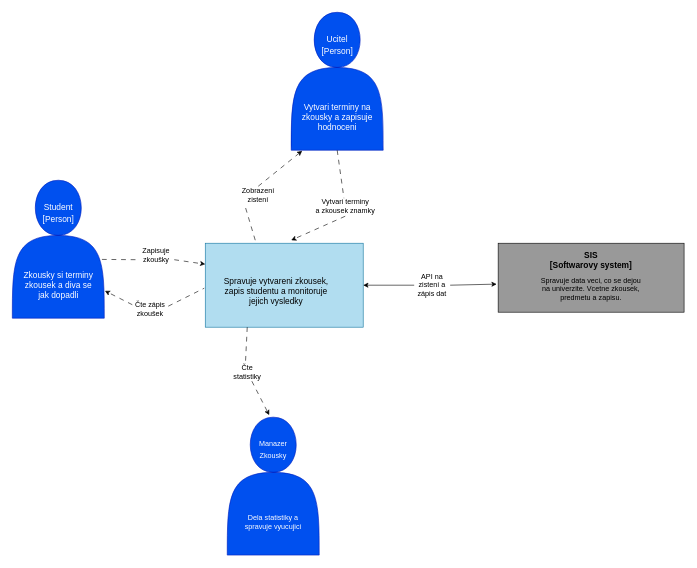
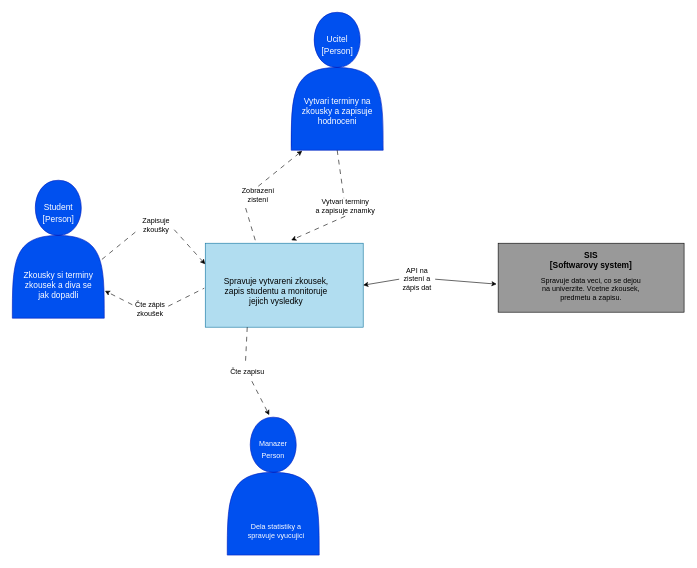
  <mxCell id="0" />
  <mxCell id="1" parent="0" />
  <mxCell id="2" value="" style="shape=actor;whiteSpace=wrap;html=1;fillColor=#0050ef;strokeColor=#001DBC;fontColor=#ffffff;" parent="1" vertex="1"><mxGeometry x="20" y="300" width="153.33" height="230" as="geometry" /></mxCell>
  <mxCell id="3" value="&lt;div style=&quot;font-size: 13px;&quot;&gt;&lt;font style=&quot;font-size: 14px;&quot; color=&quot;#ffffff&quot;&gt;Student&lt;/font&gt;&lt;/div&gt;" style="text;html=1;align=center;verticalAlign=middle;whiteSpace=wrap;rounded=0;" parent="1" vertex="1"><mxGeometry x="61.66" y="330" width="70" height="30" as="geometry" /></mxCell>
  <mxCell id="4" value="&lt;div style=&quot;font-size: 14px;&quot;&gt;&lt;font style=&quot;font-size: 14px;&quot; color=&quot;#ffffff&quot;&gt;[Person]&lt;/font&gt;&lt;/div&gt;" style="text;html=1;align=center;verticalAlign=middle;whiteSpace=wrap;rounded=0;" parent="1" vertex="1"><mxGeometry x="66.66" y="350" width="60" height="30" as="geometry" /></mxCell>
  <mxCell id="5" value="&lt;font style=&quot;font-size: 14px;&quot; color=&quot;#ffffff&quot;&gt;Zkousky si terminy zkousek a diva se jak dopadli&lt;/font&gt;" style="text;html=1;align=center;verticalAlign=middle;whiteSpace=wrap;rounded=0;" parent="1" vertex="1"><mxGeometry x="31.66" y="440" width="130" height="70" as="geometry" /></mxCell>
  <mxCell id="6" value="" style="shape=actor;whiteSpace=wrap;html=1;fillColor=#0050ef;strokeColor=#001DBC;fontColor=#ffffff;" parent="1" vertex="1"><mxGeometry x="485.01" y="20" width="153.33" height="230" as="geometry" /></mxCell>
  <mxCell id="7" value="&lt;font style=&quot;font-size: 14px;&quot; color=&quot;#ffffff&quot;&gt;Ucitel&lt;/font&gt;" style="text;html=1;align=center;verticalAlign=middle;whiteSpace=wrap;rounded=0;" parent="1" vertex="1"><mxGeometry x="526.67" y="50" width="70" height="30" as="geometry" /></mxCell>
  <mxCell id="8" value="&lt;div style=&quot;font-size: 14px;&quot;&gt;&lt;font style=&quot;font-size: 14px;&quot; color=&quot;#ffffff&quot;&gt;[Person]&lt;/font&gt;&lt;/div&gt;" style="text;html=1;align=center;verticalAlign=middle;whiteSpace=wrap;rounded=0;" parent="1" vertex="1"><mxGeometry x="531.67" y="70" width="60" height="30" as="geometry" /></mxCell>
- <mxCell id="9" value="&lt;font style=&quot;font-size: 14px;&quot; color=&quot;#ffffff&quot;&gt;Vytvari terminy na zkousky a zapisuje hodnoceni&lt;/font&gt;" style="text;html=1;align=center;verticalAlign=middle;whiteSpace=wrap;rounded=0;" parent="1" vertex="1"><mxGeometry x="496.67" y="160" width="130" height="70" as="geometry" /></mxCell>
+ <mxCell id="9" value="&lt;font style=&quot;font-size: 14px;&quot; color=&quot;#ffffff&quot;&gt;Vytvari terminy na zkousky a zapisuje hodnoceni&lt;/font&gt;" style="text;html=1;align=center;verticalAlign=middle;whiteSpace=wrap;rounded=0;" parent="1" vertex="1"><mxGeometry x="496.67" y="150" width="130" height="70" as="geometry" /></mxCell>
  <mxCell id="10" value="" style="shape=actor;whiteSpace=wrap;html=1;fillColor=#0050ef;strokeColor=#001DBC;fontColor=#ffffff;" parent="1" vertex="1"><mxGeometry x="378.34" y="695" width="153.33" height="230" as="geometry" /></mxCell>
  <mxCell id="11" value="&lt;font color=&quot;#ffffff&quot;&gt;Manazer&lt;/font&gt;" style="text;html=1;align=center;verticalAlign=middle;whiteSpace=wrap;rounded=0;" parent="1" vertex="1"><mxGeometry x="420" y="725" width="70" height="30" as="geometry" /></mxCell>
- <mxCell id="12" value="&lt;div&gt;&lt;font color=&quot;#ffffff&quot;&gt;Zkousky&lt;/font&gt;&lt;/div&gt;" style="text;html=1;align=center;verticalAlign=middle;whiteSpace=wrap;rounded=0;" parent="1" vertex="1"><mxGeometry x="425" y="745" width="60" height="30" as="geometry" /></mxCell>
- <mxCell id="13" value="&lt;font color=&quot;#ffffff&quot;&gt;Dela statistiky a spravuje vyucujici&lt;/font&gt;" style="text;html=1;align=center;verticalAlign=middle;whiteSpace=wrap;rounded=0;" parent="1" vertex="1"><mxGeometry x="390" y="835" width="130" height="70" as="geometry" /></mxCell>
+ <mxCell id="12" value="&lt;div&gt;&lt;font color=&quot;#ffffff&quot;&gt;Person&lt;/font&gt;&lt;/div&gt;" style="text;html=1;align=center;verticalAlign=middle;whiteSpace=wrap;rounded=0;" parent="1" vertex="1"><mxGeometry x="425" y="745" width="60" height="30" as="geometry" /></mxCell>
+ <mxCell id="13" value="&lt;font color=&quot;#ffffff&quot;&gt;Dela statistiky a spravuje vyucujici&lt;/font&gt;" style="text;html=1;align=center;verticalAlign=middle;whiteSpace=wrap;rounded=0;" parent="1" vertex="1"><mxGeometry x="395" y="850" width="130" height="70" as="geometry" /></mxCell>
  <mxCell id="14" value="" style="rounded=0;whiteSpace=wrap;html=1;fillColor=#b1ddf0;strokeColor=#10739e;" parent="1" vertex="1"><mxGeometry x="341.66" y="405" width="263.34" height="140" as="geometry" /></mxCell>
  <mxCell id="15" value="&lt;font style=&quot;font-size: 14px;&quot;&gt;Spravuje vytvareni zkousek, zapis studentu a monitoruje jejich vysledky &lt;/font&gt;" style="text;html=1;align=center;verticalAlign=middle;whiteSpace=wrap;rounded=0;" parent="1" vertex="1"><mxGeometry x="355.82" y="470" width="208.34" height="30" as="geometry" /></mxCell>
  <mxCell id="16" value="" style="rounded=0;whiteSpace=wrap;html=1;fillColor=#999999;" parent="1" vertex="1"><mxGeometry x="830" y="405" width="310" height="115" as="geometry" /></mxCell>
  <mxCell id="17" value="&lt;h1 align=&quot;center&quot; style=&quot;margin-top: 0px; font-size: 14px;&quot;&gt;&lt;font style=&quot;font-size: 14px;&quot;&gt;SIS&lt;br&gt;[Softwarovy system]&lt;/font&gt;&lt;/h1&gt;&lt;div&gt;Spravuje data veci, co se dejou na univerzite. Vcetne zkousek, predmetu a zapisu.&lt;br&gt;&lt;/div&gt;" style="text;html=1;whiteSpace=wrap;overflow=hidden;rounded=0;align=center;" parent="1" vertex="1"><mxGeometry x="895" y="410" width="180" height="120" as="geometry" /></mxCell>
  <mxCell id="18" value="" style="endArrow=classic;html=1;rounded=0;dashed=1;dashPattern=8 8;curved=0;endFill=1;entryX=0.119;entryY=1.004;entryDx=0;entryDy=0;entryPerimeter=0;" parent="1" source="21" target="6" edge="1"><mxGeometry width="50" height="50" relative="1" as="geometry"><mxPoint x="425.01" y="400" as="sourcePoint" /><mxPoint x="515.01" y="270" as="targetPoint" /><Array as="points"><mxPoint x="430.01" y="310" /></Array></mxGeometry></mxCell>
  <mxCell id="19" value="" style="endArrow=classic;html=1;rounded=0;dashed=1;dashPattern=8 8;exitX=0.5;exitY=1;exitDx=0;exitDy=0;" parent="1" edge="1"><mxGeometry width="50" height="50" relative="1" as="geometry"><mxPoint x="575.01" y="360" as="sourcePoint" /><mxPoint x="485.01" y="400" as="targetPoint" /><Array as="points" /></mxGeometry></mxCell>
  <mxCell id="20" value="" style="endArrow=none;html=1;rounded=0;dashed=1;dashPattern=8 8;curved=0;endFill=0;entryX=0.119;entryY=1.004;entryDx=0;entryDy=0;entryPerimeter=0;" parent="1" target="21" edge="1"><mxGeometry width="50" height="50" relative="1" as="geometry"><mxPoint x="425.01" y="400" as="sourcePoint" /><mxPoint x="503.01" y="251" as="targetPoint" /><Array as="points" /></mxGeometry></mxCell>
  <mxCell id="21" value="Zobrazení zistení" style="text;html=1;align=center;verticalAlign=middle;whiteSpace=wrap;rounded=0;" parent="1" vertex="1"><mxGeometry x="400" y="310" width="60" height="30" as="geometry" /></mxCell>
  <mxCell id="22" value="" style="endArrow=none;html=1;rounded=0;dashed=1;dashPattern=8 8;exitX=0.5;exitY=1;exitDx=0;exitDy=0;endFill=0;" parent="1" source="6" edge="1"><mxGeometry width="50" height="50" relative="1" as="geometry"><mxPoint x="562.01" y="250" as="sourcePoint" /><mxPoint x="572.904" y="330" as="targetPoint" /><Array as="points" /></mxGeometry></mxCell>
- <mxCell id="23" value="&lt;div&gt;Vytvari terminy&lt;/div&gt;&lt;div&gt;a zkousek znamky&lt;br&gt;&lt;/div&gt;" style="text;html=1;align=center;verticalAlign=middle;resizable=0;points=[];autosize=1;strokeColor=none;fillColor=none;" parent="1" vertex="1"><mxGeometry x="515.01" y="323" width="120" height="40" as="geometry" /></mxCell>
+ <mxCell id="23" value="&lt;div&gt;Vytvari terminy&lt;/div&gt;&lt;div&gt;a zapisuje znamky&lt;br&gt;&lt;/div&gt;" style="text;html=1;align=center;verticalAlign=middle;resizable=0;points=[];autosize=1;strokeColor=none;fillColor=none;" parent="1" vertex="1"><mxGeometry x="515.01" y="323" width="120" height="40" as="geometry" /></mxCell>
  <mxCell id="24" value="" style="endArrow=classic;html=1;rounded=0;entryX=0;entryY=0.25;entryDx=0;entryDy=0;dashed=1;dashPattern=8 8;exitX=1;exitY=0.75;exitDx=0;exitDy=0;" parent="1" target="14" edge="1" source="26"><mxGeometry width="50" height="50" relative="1" as="geometry"><mxPoint x="320" y="340" as="sourcePoint" /><mxPoint x="340" y="450" as="targetPoint" /><Array as="points" /></mxGeometry></mxCell>
  <mxCell id="25" value="" style="endArrow=none;html=1;rounded=0;entryX=0;entryY=0.75;entryDx=0;entryDy=0;dashed=1;dashPattern=8 8;endFill=0;exitX=0.974;exitY=0.574;exitDx=0;exitDy=0;exitPerimeter=0;" edge="1" parent="1" source="2" target="26"><mxGeometry width="50" height="50" relative="1" as="geometry"><mxPoint x="180" y="440" as="sourcePoint" /><mxPoint x="342" y="440" as="targetPoint" /><Array as="points" /></mxGeometry></mxCell>
- <mxCell id="26" value="Zapisuje zkoušky" style="text;html=1;align=center;verticalAlign=middle;whiteSpace=wrap;rounded=0;" vertex="1" parent="1"><mxGeometry x="230" y="410" width="60" height="30" as="geometry" /></mxCell>
+ <mxCell id="26" value="Zapisuje zkoušky" style="text;html=1;align=center;verticalAlign=middle;whiteSpace=wrap;rounded=0;" vertex="1" parent="1"><mxGeometry x="230" y="360" width="60" height="30" as="geometry" /></mxCell>
  <mxCell id="27" value="" style="endArrow=classic;html=1;rounded=0;dashed=1;dashPattern=8 8;entryX=1.007;entryY=0.802;entryDx=0;entryDy=0;entryPerimeter=0;exitX=0;exitY=0.25;exitDx=0;exitDy=0;" edge="1" parent="1" source="29" target="2"><mxGeometry width="50" height="50" relative="1" as="geometry"><mxPoint x="240" y="510" as="sourcePoint" /><mxPoint x="200" y="490" as="targetPoint" /><Array as="points" /></mxGeometry></mxCell>
  <mxCell id="28" value="" style="endArrow=none;html=1;rounded=0;dashed=1;dashPattern=8 8;" edge="1" parent="1"><mxGeometry width="50" height="50" relative="1" as="geometry"><mxPoint x="280" y="510" as="sourcePoint" /><mxPoint x="340" y="480" as="targetPoint" /></mxGeometry></mxCell>
  <mxCell id="29" value="Čte zápis zkoušek" style="text;html=1;align=center;verticalAlign=middle;whiteSpace=wrap;rounded=0;" vertex="1" parent="1"><mxGeometry x="220" y="500" width="60" height="30" as="geometry" /></mxCell>
  <mxCell id="30" value="" style="endArrow=classic;html=1;rounded=0;entryX=0.456;entryY=-0.015;entryDx=0;entryDy=0;entryPerimeter=0;dashed=1;dashPattern=8 8;" edge="1" parent="1" source="32" target="10"><mxGeometry width="50" height="50" relative="1" as="geometry"><mxPoint x="411.67" y="545" as="sourcePoint" /><mxPoint x="461.67" y="435" as="targetPoint" /></mxGeometry></mxCell>
  <mxCell id="31" value="" style="endArrow=none;html=1;rounded=0;dashed=1;dashPattern=8 8;endFill=0;" edge="1" parent="1"><mxGeometry width="50" height="50" relative="1" as="geometry"><mxPoint x="411.67" y="545" as="sourcePoint" /><mxPoint x="408.67" y="605" as="targetPoint" /></mxGeometry></mxCell>
- <mxCell id="32" value="Čte statistiky" style="text;html=1;align=center;verticalAlign=middle;whiteSpace=wrap;rounded=0;" vertex="1" parent="1"><mxGeometry x="381.67" y="605" width="60" height="30" as="geometry" /></mxCell>
+ <mxCell id="32" value="Čte zapisu" style="text;html=1;align=center;verticalAlign=middle;whiteSpace=wrap;rounded=0;" vertex="1" parent="1"><mxGeometry x="381.67" y="605" width="60" height="30" as="geometry" /></mxCell>
  <mxCell id="33" value="" style="endArrow=classic;startArrow=none;html=1;rounded=0;exitX=1;exitY=0.5;exitDx=0;exitDy=0;entryX=-0.008;entryY=0.593;entryDx=0;entryDy=0;entryPerimeter=0;startFill=0;" edge="1" parent="1" source="35" target="16"><mxGeometry width="50" height="50" relative="1" as="geometry"><mxPoint x="670" y="480" as="sourcePoint" /><mxPoint x="720" y="430" as="targetPoint" /></mxGeometry></mxCell>
  <mxCell id="34" value="" style="endArrow=none;startArrow=classic;html=1;rounded=0;exitX=1;exitY=0.5;exitDx=0;exitDy=0;entryX=0;entryY=0.5;entryDx=0;entryDy=0;endFill=0;" edge="1" parent="1" source="14" target="35"><mxGeometry width="50" height="50" relative="1" as="geometry"><mxPoint x="605" y="475" as="sourcePoint" /><mxPoint x="828" y="473" as="targetPoint" /></mxGeometry></mxCell>
- <mxCell id="35" value="API na zistení a zápis dat" style="text;html=1;align=center;verticalAlign=middle;whiteSpace=wrap;rounded=0;" vertex="1" parent="1"><mxGeometry x="690" y="460" width="60" height="30" as="geometry" /></mxCell>
+ <mxCell id="35" value="API na zistení a zápis dat" style="text;html=1;align=center;verticalAlign=middle;whiteSpace=wrap;rounded=0;" vertex="1" parent="1"><mxGeometry x="665" y="450" width="60" height="30" as="geometry" /></mxCell>
